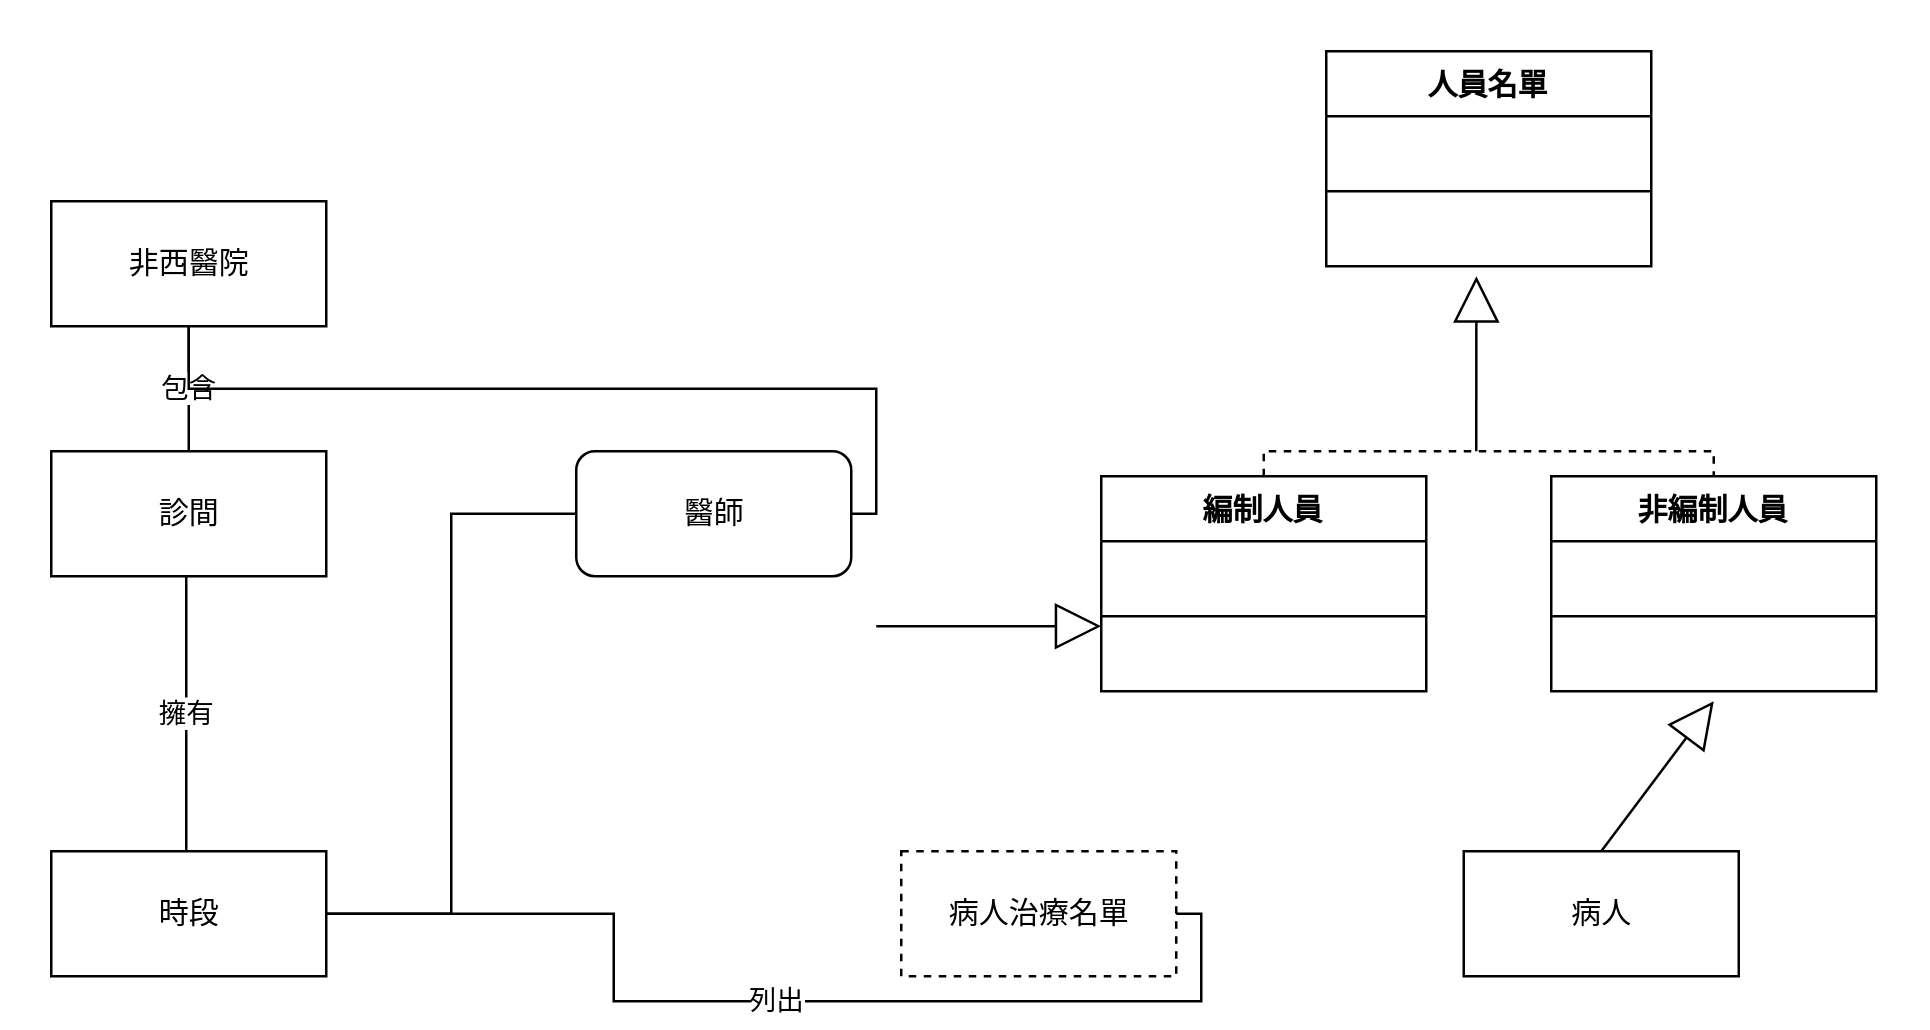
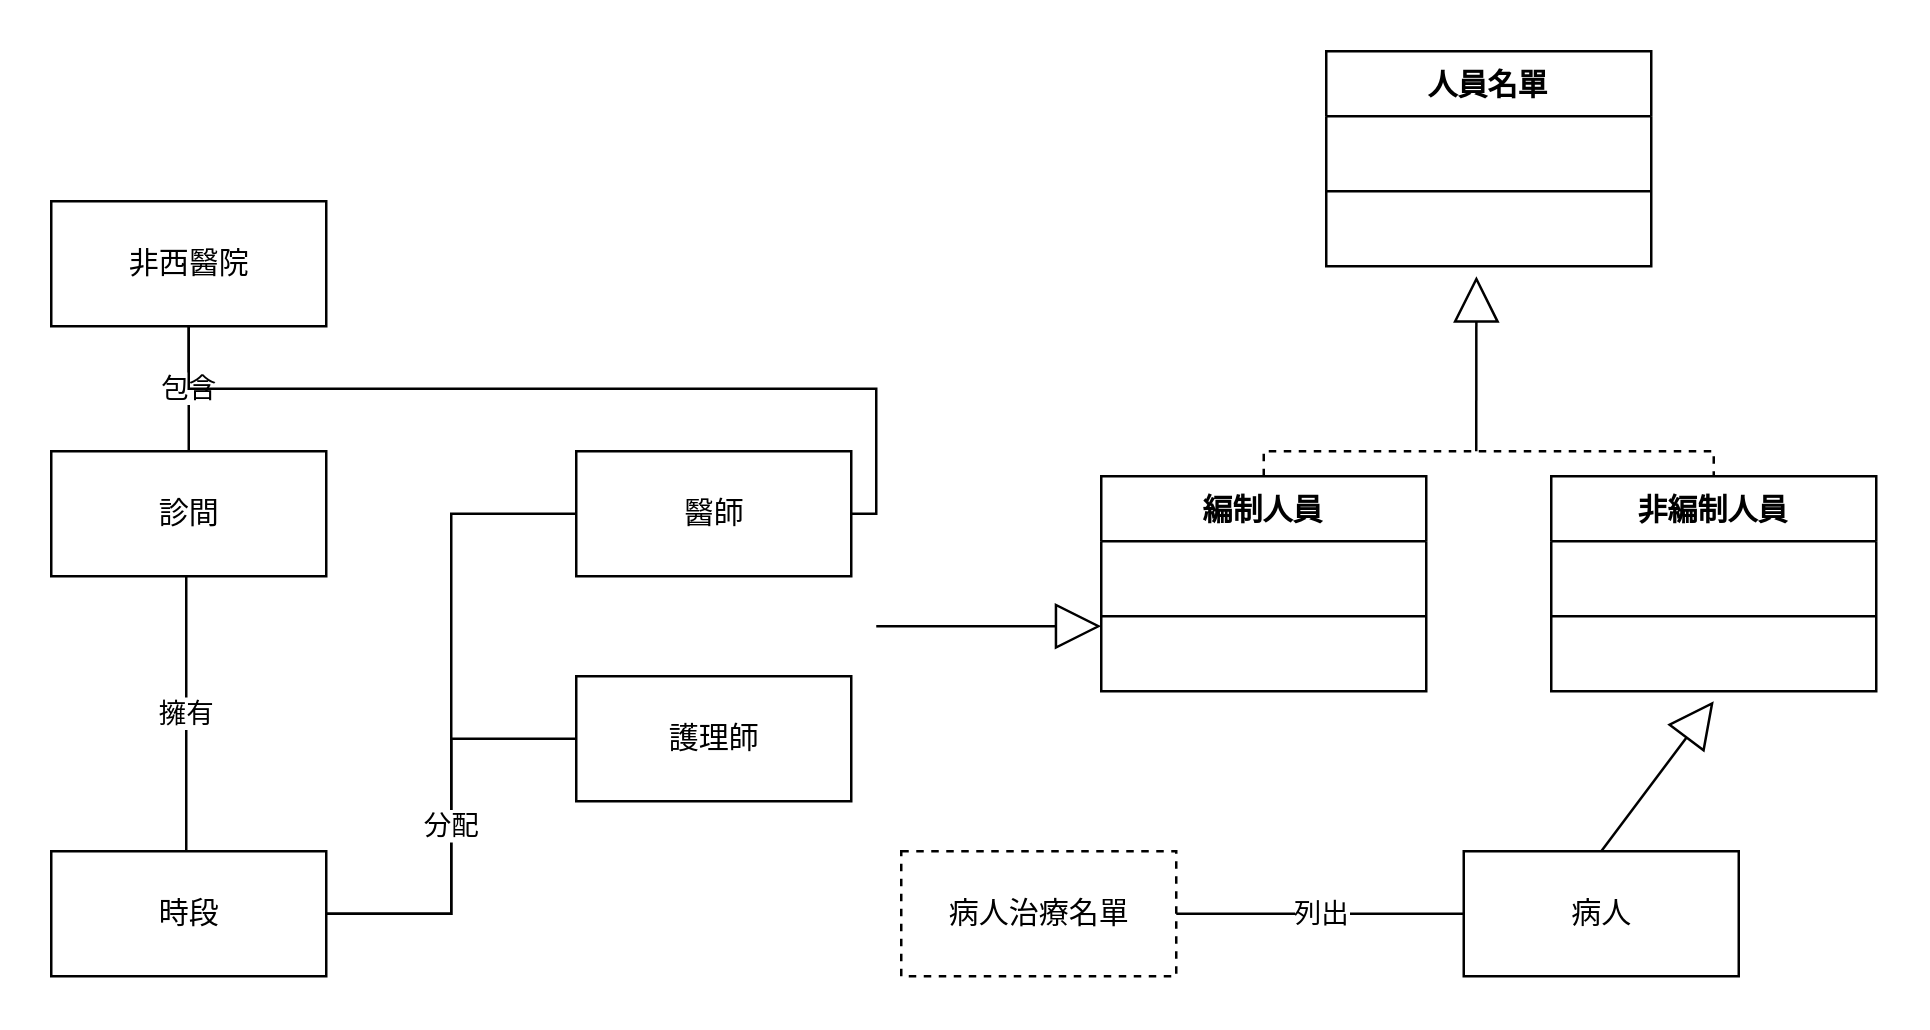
  <mxCell id="0" />
  <mxCell id="1" parent="0" />
  <mxCell id="2" value="非西醫院" style="html=1;" vertex="1" parent="1"><mxGeometry x="20" y="80" width="110" height="50" as="geometry" /></mxCell>
  <mxCell id="3" value="時段" style="html=1;" vertex="1" parent="1"><mxGeometry x="20" y="340" width="110" height="50" as="geometry" /></mxCell>
- <mxCell id="4" value="醫師" style="html=1;rounded=1;" vertex="1" parent="1"><mxGeometry x="230" y="180" width="110" height="50" as="geometry" /></mxCell>
+ <mxCell id="4" value="醫師" style="html=1;" vertex="1" parent="1"><mxGeometry x="230" y="180" width="110" height="50" as="geometry" /></mxCell>
+ <mxCell id="5" value="護理師" style="html=1;" vertex="1" parent="1"><mxGeometry x="230" y="270" width="110" height="50" as="geometry" /></mxCell>
  <mxCell id="6" value="診間" style="html=1;" vertex="1" parent="1"><mxGeometry x="20" y="180" width="110" height="50" as="geometry" /></mxCell>
  <mxCell id="7" value="病人治療名單" style="html=1;dashed=1;" vertex="1" parent="1"><mxGeometry x="360" y="340" width="110" height="50" as="geometry" /></mxCell>
  <mxCell id="8" value="病人" style="html=1;" vertex="1" parent="1"><mxGeometry x="585" y="340" width="110" height="50" as="geometry" /></mxCell>
  <mxCell id="9" value="編制人員" style="swimlane;fontStyle=1;align=center;verticalAlign=top;childLayout=stackLayout;horizontal=1;startSize=26;horizontalStack=0;resizeParent=1;resizeParentMax=0;resizeLast=0;collapsible=1;marginBottom=0;" vertex="1" parent="1"><mxGeometry x="440" y="190" width="130" height="86" as="geometry" /></mxCell>
  <mxCell id="10" value=" " style="text;strokeColor=none;fillColor=none;align=left;verticalAlign=top;spacingLeft=4;spacingRight=4;overflow=hidden;rotatable=0;points=[[0,0.5],[1,0.5]];portConstraint=eastwest;" vertex="1" parent="9"><mxGeometry y="26" width="130" height="26" as="geometry" /></mxCell>
  <mxCell id="11" value="" style="line;strokeWidth=1;fillColor=none;align=left;verticalAlign=middle;spacingTop=-1;spacingLeft=3;spacingRight=3;rotatable=0;labelPosition=right;points=[];portConstraint=eastwest;" vertex="1" parent="9"><mxGeometry y="52" width="130" height="8" as="geometry" /></mxCell>
  <mxCell id="12" value=" " style="text;strokeColor=none;fillColor=none;align=left;verticalAlign=top;spacingLeft=4;spacingRight=4;overflow=hidden;rotatable=0;points=[[0,0.5],[1,0.5]];portConstraint=eastwest;" vertex="1" parent="9"><mxGeometry y="60" width="130" height="26" as="geometry" /></mxCell>
  <mxCell id="13" value="人員名單&#10;" style="swimlane;fontStyle=1;align=center;verticalAlign=top;childLayout=stackLayout;horizontal=1;startSize=26;horizontalStack=0;resizeParent=1;resizeParentMax=0;resizeLast=0;collapsible=1;marginBottom=0;" vertex="1" parent="1"><mxGeometry x="530" y="20" width="130" height="86" as="geometry" /></mxCell>
  <mxCell id="14" value=" " style="text;strokeColor=none;fillColor=none;align=left;verticalAlign=top;spacingLeft=4;spacingRight=4;overflow=hidden;rotatable=0;points=[[0,0.5],[1,0.5]];portConstraint=eastwest;" vertex="1" parent="13"><mxGeometry y="26" width="130" height="26" as="geometry" /></mxCell>
  <mxCell id="15" value="" style="line;strokeWidth=1;fillColor=none;align=left;verticalAlign=middle;spacingTop=-1;spacingLeft=3;spacingRight=3;rotatable=0;labelPosition=right;points=[];portConstraint=eastwest;" vertex="1" parent="13"><mxGeometry y="52" width="130" height="8" as="geometry" /></mxCell>
  <mxCell id="16" value=" " style="text;strokeColor=none;fillColor=none;align=left;verticalAlign=top;spacingLeft=4;spacingRight=4;overflow=hidden;rotatable=0;points=[[0,0.5],[1,0.5]];portConstraint=eastwest;" vertex="1" parent="13"><mxGeometry y="60" width="130" height="26" as="geometry" /></mxCell>
  <mxCell id="17" value="非編制人員" style="swimlane;fontStyle=1;align=center;verticalAlign=top;childLayout=stackLayout;horizontal=1;startSize=26;horizontalStack=0;resizeParent=1;resizeParentMax=0;resizeLast=0;collapsible=1;marginBottom=0;" vertex="1" parent="1"><mxGeometry x="620" y="190" width="130" height="86" as="geometry" /></mxCell>
  <mxCell id="18" value=" " style="text;strokeColor=none;fillColor=none;align=left;verticalAlign=top;spacingLeft=4;spacingRight=4;overflow=hidden;rotatable=0;points=[[0,0.5],[1,0.5]];portConstraint=eastwest;" vertex="1" parent="17"><mxGeometry y="26" width="130" height="26" as="geometry" /></mxCell>
  <mxCell id="19" value="" style="line;strokeWidth=1;fillColor=none;align=left;verticalAlign=middle;spacingTop=-1;spacingLeft=3;spacingRight=3;rotatable=0;labelPosition=right;points=[];portConstraint=eastwest;" vertex="1" parent="17"><mxGeometry y="52" width="130" height="8" as="geometry" /></mxCell>
  <mxCell id="20" value=" " style="text;strokeColor=none;fillColor=none;align=left;verticalAlign=top;spacingLeft=4;spacingRight=4;overflow=hidden;rotatable=0;points=[[0,0.5],[1,0.5]];portConstraint=eastwest;" vertex="1" parent="17"><mxGeometry y="60" width="130" height="26" as="geometry" /></mxCell>
  <mxCell id="21" value="包含" style="endArrow=none;html=1;edgeStyle=orthogonalEdgeStyle;rounded=0;exitX=0.5;exitY=1;exitDx=0;exitDy=0;" edge="1" parent="1" source="2"><mxGeometry relative="1" as="geometry"><mxPoint x="190" y="280" as="sourcePoint" /><mxPoint x="75" y="180" as="targetPoint" /></mxGeometry></mxCell>
  <mxCell id="22" value="擁有" style="endArrow=none;html=1;edgeStyle=orthogonalEdgeStyle;rounded=0;exitX=0.5;exitY=1;exitDx=0;exitDy=0;entryX=0.5;entryY=0;entryDx=0;entryDy=0;" edge="1" parent="1"><mxGeometry relative="1" as="geometry"><mxPoint x="74" y="230" as="sourcePoint" /><mxPoint x="74" y="340" as="targetPoint" /></mxGeometry></mxCell>
  <mxCell id="23" value="" style="endArrow=none;html=1;edgeStyle=orthogonalEdgeStyle;rounded=0;exitX=1;exitY=0.5;exitDx=0;exitDy=0;entryX=0;entryY=0.5;entryDx=0;entryDy=0;" edge="1" parent="1" source="3" target="4"><mxGeometry relative="1" as="geometry"><mxPoint x="95" y="150" as="sourcePoint" /><mxPoint x="95" y="200" as="targetPoint" /></mxGeometry></mxCell>
+ <mxCell id="24" value="分配" style="endArrow=none;html=1;edgeStyle=orthogonalEdgeStyle;rounded=0;exitX=1;exitY=0.5;exitDx=0;exitDy=0;entryX=0;entryY=0.5;entryDx=0;entryDy=0;" edge="1" parent="1" source="3" target="5"><mxGeometry relative="1" as="geometry"><mxPoint x="105" y="160" as="sourcePoint" /><mxPoint x="105" y="210" as="targetPoint" /></mxGeometry></mxCell>
  <mxCell id="25" value="" style="endArrow=none;html=1;edgeStyle=orthogonalEdgeStyle;rounded=0;exitX=1;exitY=0.5;exitDx=0;exitDy=0;" edge="1" parent="1" source="4" target="2"><mxGeometry relative="1" as="geometry"><mxPoint x="125" y="180" as="sourcePoint" /><mxPoint x="125" y="230" as="targetPoint" /></mxGeometry></mxCell>
  <mxCell id="26" value="" style="endArrow=block;endSize=16;endFill=0;html=1;rounded=0;" edge="1" parent="1"><mxGeometry width="160" relative="1" as="geometry"><mxPoint x="350" y="250" as="sourcePoint" /><mxPoint x="440" y="250" as="targetPoint" /></mxGeometry></mxCell>
- <mxCell id="27" value="列出" style="endArrow=none;html=1;edgeStyle=orthogonalEdgeStyle;rounded=0;exitX=1;exitY=0.5;exitDx=0;exitDy=0;" edge="1" parent="1" source="7" target="3"><mxGeometry relative="1" as="geometry"><mxPoint x="145" y="200" as="sourcePoint" /><mxPoint x="145" y="250" as="targetPoint" /></mxGeometry></mxCell>
+ <mxCell id="27" value="列出" style="endArrow=none;html=1;edgeStyle=orthogonalEdgeStyle;rounded=0;exitX=1;exitY=0.5;exitDx=0;exitDy=0;entryX=0;entryY=0.5;entryDx=0;entryDy=0;" edge="1" parent="1" source="7" target="8"><mxGeometry relative="1" as="geometry"><mxPoint x="145" y="200" as="sourcePoint" /><mxPoint x="145" y="250" as="targetPoint" /></mxGeometry></mxCell>
  <mxCell id="28" value="" style="endArrow=block;endSize=16;endFill=0;html=1;rounded=0;exitX=0.5;exitY=0;exitDx=0;exitDy=0;entryX=0.5;entryY=1.154;entryDx=0;entryDy=0;entryPerimeter=0;" edge="1" parent="1" source="8" target="20"><mxGeometry width="160" relative="1" as="geometry"><mxPoint x="190" y="280" as="sourcePoint" /><mxPoint x="690" y="280" as="targetPoint" /></mxGeometry></mxCell>
  <mxCell id="29" value="" style="endArrow=none;html=1;edgeStyle=orthogonalEdgeStyle;rounded=0;exitX=0.5;exitY=0;exitDx=0;exitDy=0;entryX=0.5;entryY=0;entryDx=0;entryDy=0;dashed=1;" edge="1" parent="1" source="9" target="17"><mxGeometry relative="1" as="geometry"><mxPoint x="155" y="210" as="sourcePoint" /><mxPoint x="155" y="260" as="targetPoint" /></mxGeometry></mxCell>
  <mxCell id="30" value="" style="endArrow=block;endSize=16;endFill=0;html=1;rounded=0;entryX=0.462;entryY=1.154;entryDx=0;entryDy=0;entryPerimeter=0;" edge="1" parent="1" target="16"><mxGeometry width="160" relative="1" as="geometry"><mxPoint x="590" y="180" as="sourcePoint" /><mxPoint x="695" y="290.004" as="targetPoint" /></mxGeometry></mxCell>
